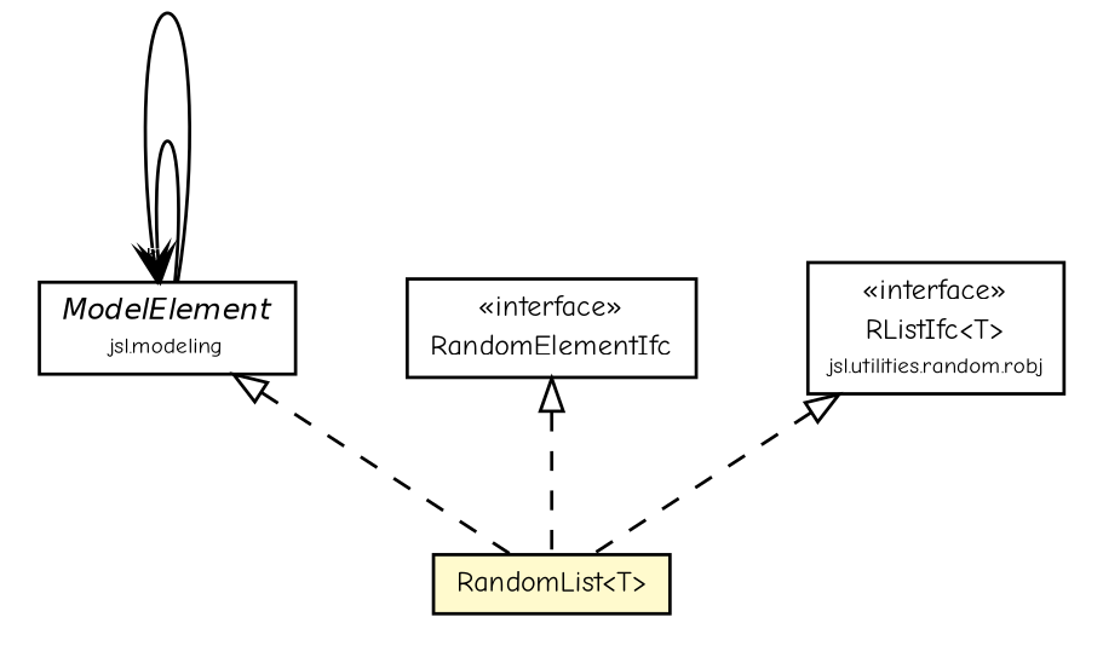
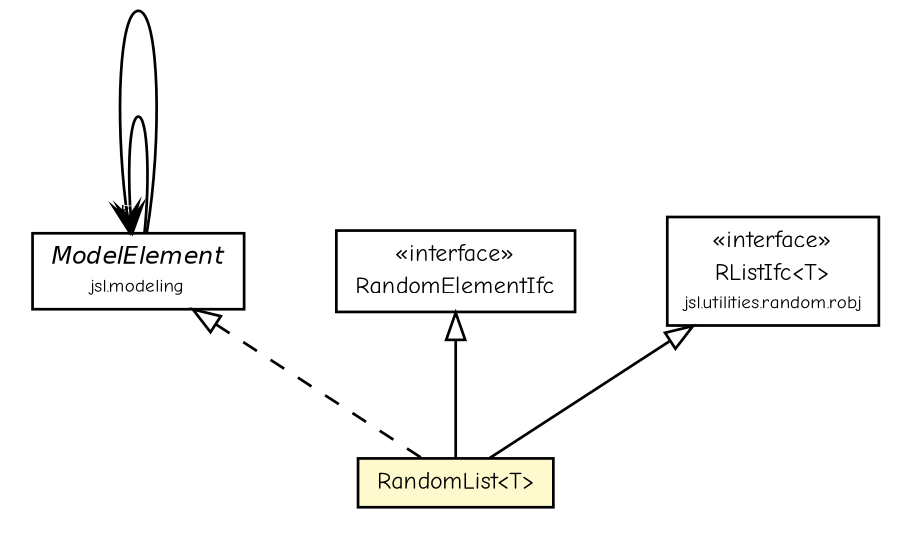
  digraph {
    fontname="Comic Neue"
    nodesep=0.25
    ranksep=0.5
    node [fontcolor=black fontname="Comic Neue" fontsize=9.0 shape=plaintext]
    edge [fontname="Comic Neue" fontsize=10 headport=p labelfontname=Helvetica labelfontsize=10 tailport=p arrowtail=empty dir=back style=dashed]
    n1 [label=<<table title="jsl.modeling.ModelElement" border="0" cellborder="1" cellspacing="0" cellpadding="2" port="p" href="../ModelElement.html"> 		<tr><td><table border="0" cellspacing="0" cellpadding="1"> <tr><td align="center" balign="center"><font face="Helvetica-Oblique"> ModelElement </font></td></tr> <tr><td align="center" balign="center"><font point-size="7.0"> jsl.modeling </font></td></tr> 		</table></td></tr> 		</table>>]
    n2 [label=<<table title="jsl.modeling.elements.RandomList" border="0" cellborder="1" cellspacing="0" cellpadding="2" port="p" bgcolor="lemonChiffon" href="./RandomList.html"> 		<tr><td><table border="0" cellspacing="0" cellpadding="1"> <tr><td align="center" balign="center"> RandomList&lt;T&gt; </td></tr> 		</table></td></tr> 		</table>>]
    n3 [label=<<table title="jsl.modeling.elements.RandomElementIfc" border="0" cellborder="1" cellspacing="0" cellpadding="2" port="p" href="./RandomElementIfc.html"> 		<tr><td><table border="0" cellspacing="0" cellpadding="1"> <tr><td align="center" balign="center"> &#171;interface&#187; </td></tr> <tr><td align="center" balign="center"> RandomElementIfc </td></tr> 		</table></td></tr> 		</table>>]
    n4 [label=<<table title="jsl.utilities.random.robj.RListIfc" border="0" cellborder="1" cellspacing="0" cellpadding="2" port="p" href="../../utilities/random/robj/RListIfc.html"> 		<tr><td><table border="0" cellspacing="0" cellpadding="1"> <tr><td align="center" balign="center"> &#171;interface&#187; </td></tr> <tr><td align="center" balign="center"> RListIfc&lt;T&gt; </td></tr> <tr><td align="center" balign="center"><font point-size="7.0"> jsl.utilities.random.robj </font></td></tr> 		</table></td></tr> 		</table>>]
    n1 -> n1 [arrowhead=open color=black fontcolor=black fontsize=10.0 headlabel="*" arrowtail="" dir="" style=""]
    n1 -> n1 [arrowhead=open color=black fontcolor=black fontsize=10.0 arrowtail="" dir="" style=""]
    n1 -> n2
-   n3 -> n2
-   n4 -> n2
+   n3 -> n2 [style=solid]
+   n4 -> n2 [style=solid]
  }
